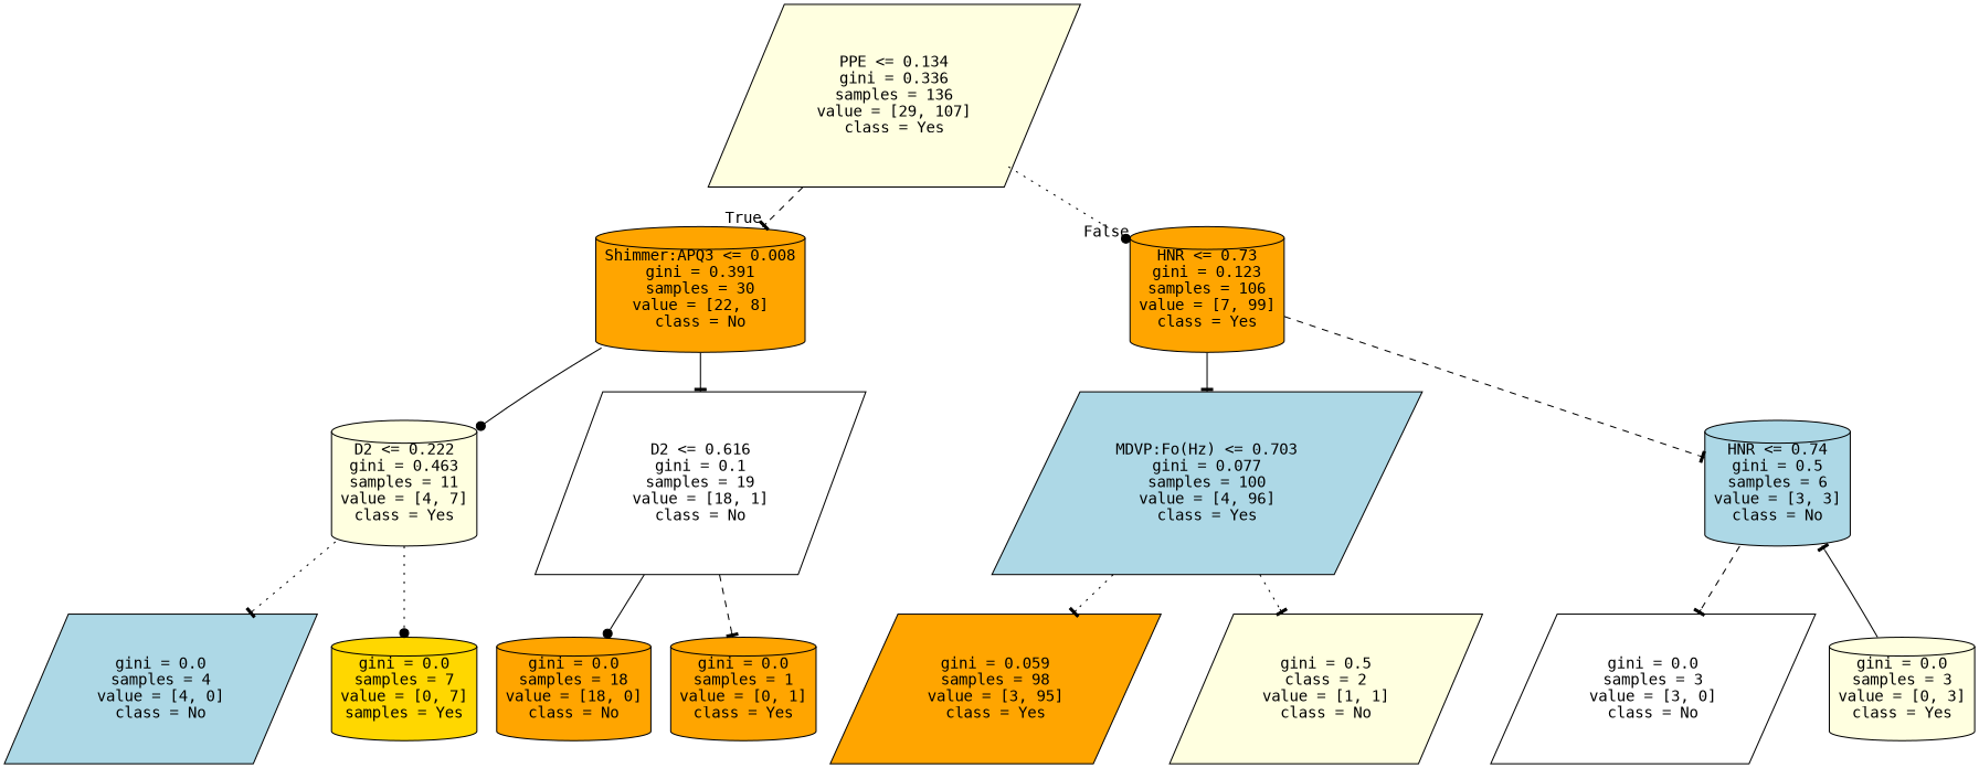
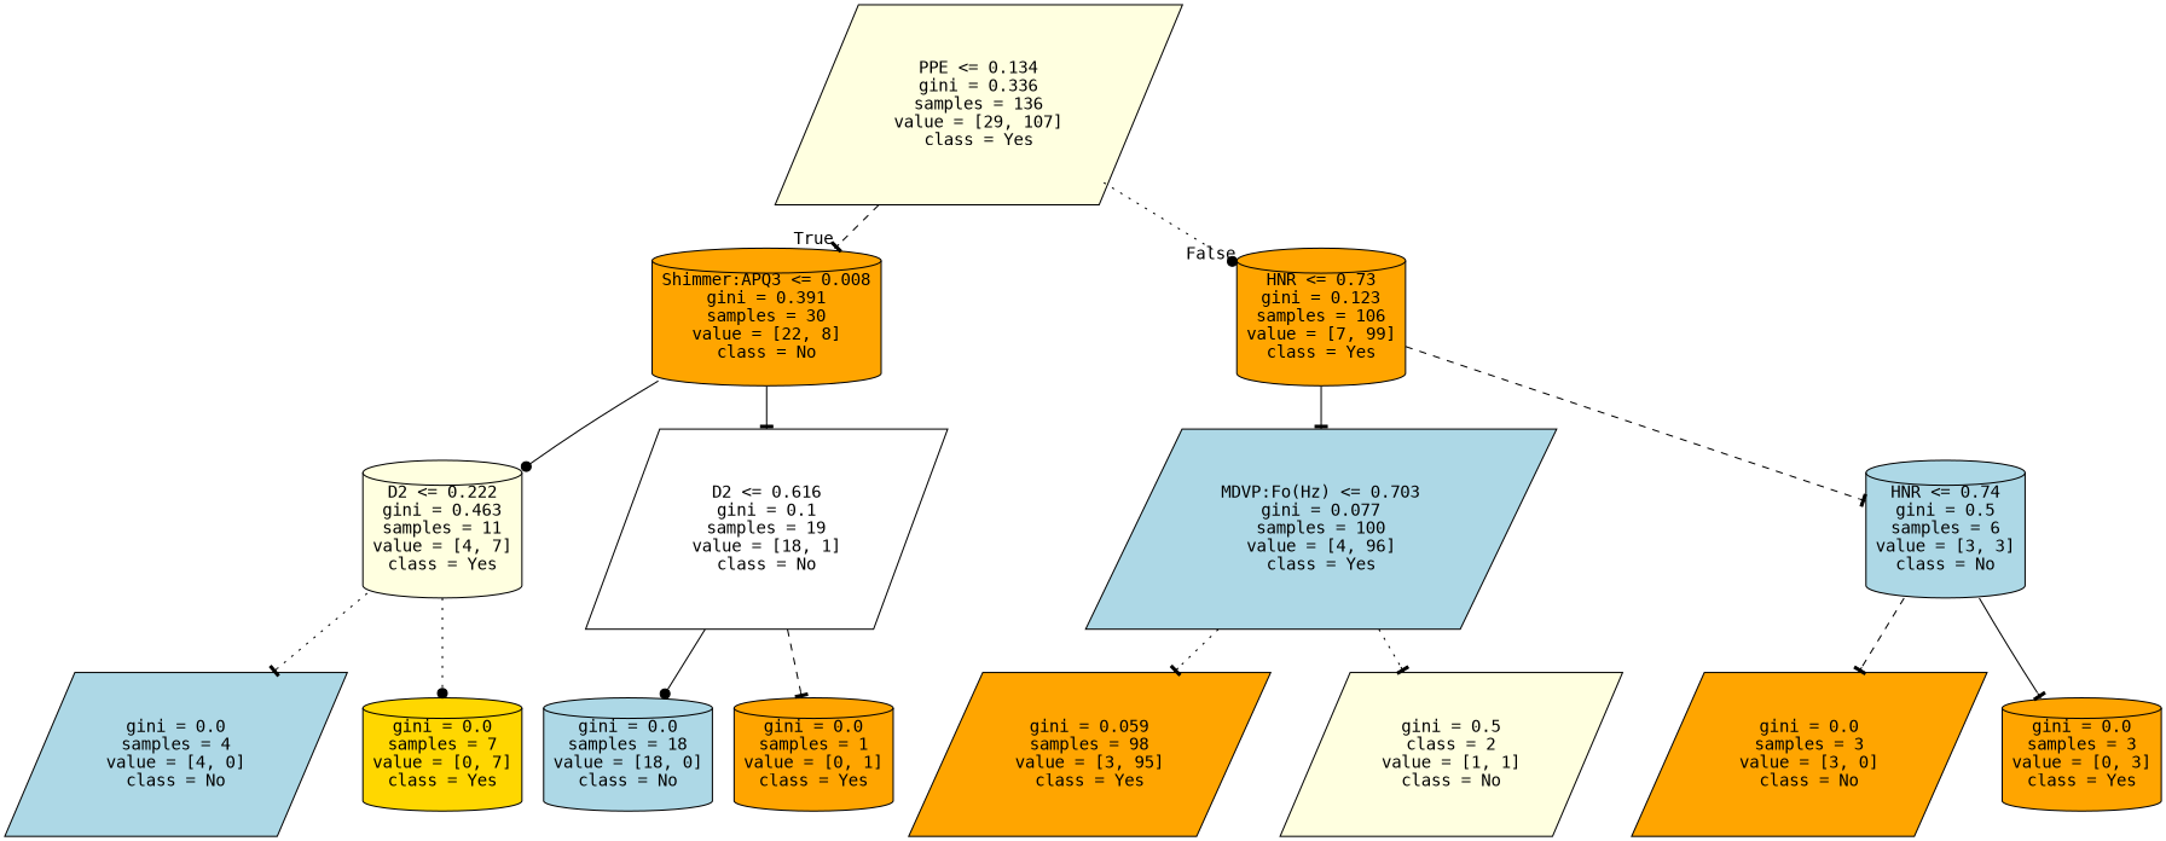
  digraph {
    fontname="DejaVu Sans Mono"
    node [fillcolor=orange fontname="DejaVu Sans Mono" shape=cylinder style=filled]
    edge [arrowhead=tee fontname="DejaVu Sans Mono" style=dotted]
    n1 [fillcolor=lightyellow label="PPE <= 0.134\ngini = 0.336\nsamples = 136\nvalue = [29, 107]\nclass = Yes" shape=parallelogram]
    n2 [label="Shimmer:APQ3 <= 0.008\ngini = 0.391\nsamples = 30\nvalue = [22, 8]\nclass = No"]
    n3 [label="HNR <= 0.73\ngini = 0.123\nsamples = 106\nvalue = [7, 99]\nclass = Yes"]
    n4 [fillcolor=lightyellow label="D2 <= 0.222\ngini = 0.463\nsamples = 11\nvalue = [4, 7]\nclass = Yes"]
    n5 [fillcolor=white label="D2 <= 0.616\ngini = 0.1\nsamples = 19\nvalue = [18, 1]\nclass = No" shape=parallelogram]
    n6 [fillcolor=lightblue label="MDVP:Fo(Hz) <= 0.703\ngini = 0.077\nsamples = 100\nvalue = [4, 96]\nclass = Yes" shape=parallelogram]
    n7 [fillcolor=lightblue label="HNR <= 0.74\ngini = 0.5\nsamples = 6\nvalue = [3, 3]\nclass = No"]
    n8 [fillcolor=lightblue label="gini = 0.0\nsamples = 4\nvalue = [4, 0]\nclass = No" shape=parallelogram]
-   n9 [fillcolor=gold label="gini = 0.0\nsamples = 7\nvalue = [0, 7]\nsamples = Yes"]
-   n10 [label="gini = 0.0\nsamples = 18\nvalue = [18, 0]\nclass = No"]
+   n9 [fillcolor=gold label="gini = 0.0\nsamples = 7\nvalue = [0, 7]\nclass = Yes"]
+   n10 [fillcolor=lightblue label="gini = 0.0\nsamples = 18\nvalue = [18, 0]\nclass = No"]
    n11 [label="gini = 0.0\nsamples = 1\nvalue = [0, 1]\nclass = Yes"]
    n12 [label="gini = 0.059\nsamples = 98\nvalue = [3, 95]\nclass = Yes" shape=parallelogram]
    n13 [fillcolor=lightyellow label="gini = 0.5\nclass = 2\nvalue = [1, 1]\nclass = No" shape=parallelogram]
-   n14 [fillcolor=white label="gini = 0.0\nsamples = 3\nvalue = [3, 0]\nclass = No" shape=parallelogram]
-   n15 [fillcolor=lightyellow label="gini = 0.0\nsamples = 3\nvalue = [0, 3]\nclass = Yes"]
+   n14 [label="gini = 0.0\nsamples = 3\nvalue = [3, 0]\nclass = No" shape=parallelogram]
+   n15 [label="gini = 0.0\nsamples = 3\nvalue = [0, 3]\nclass = Yes"]
    n1 -> n2 [headlabel=True labelangle=45 labeldistance=2.5 style=dashed]
    n1 -> n3 [arrowhead=dot headlabel=False labelangle=-45 labeldistance=2.5]
    n2 -> n4 [arrowhead=dot style=solid]
    n2 -> n5 [style=solid]
    n3 -> n6 [style=solid]
    n3 -> n7 [style=dashed]
    n4 -> n8
    n4 -> n9 [arrowhead=dot]
    n5 -> n10 [arrowhead=dot style=solid]
    n5 -> n11 [style=dashed]
    n6 -> n12
    n6 -> n13
    n7 -> n14 [style=dashed]
-   n15 -> n7 [style=solid]
+   n7 -> n15 [style=solid]
  }
